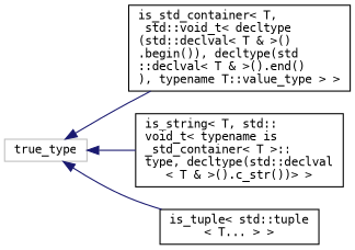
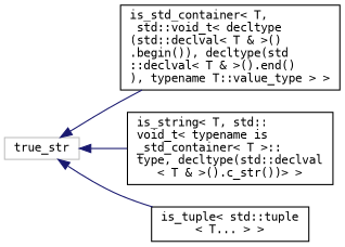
  digraph {
    rankdir=LR
    fontname="DejaVu Sans Mono"
    node [color=black fillcolor=white fontname="DejaVu Sans Mono" fontsize=10 shape=record style=filled]
    edge [color=midnightblue dir=back fontname="DejaVu Sans Mono" fontsize=10 labelfontname=Helvetica labelfontsize=10 style=solid]
-   n1 [color=grey75 height=0.2 label=true_type width=0.4]
+   n1 [color=grey75 height=0.2 label=true_str width=0.4]
    n2 [height=0.2 label="is_std_container\< T,\l std::void_t\< decltype\l(std::declval\< T & \>()\l.begin()), decltype(std\l::declval\< T & \>().end()\l), typename T::value_type \> \>" width=0.4]
    n3 [height=0.2 label="is_string\< T, std::\lvoid_t\< typename is\l_std_container\< T \>::\ltype, decltype(std::declval\l\< T & \>().c_str())\> \>" width=0.4]
    n4 [height=0.2 label="is_tuple\< std::tuple\l\< T... \> \>" width=0.4]
    n1 -> n2
    n1 -> n3
    n1 -> n4
  }
